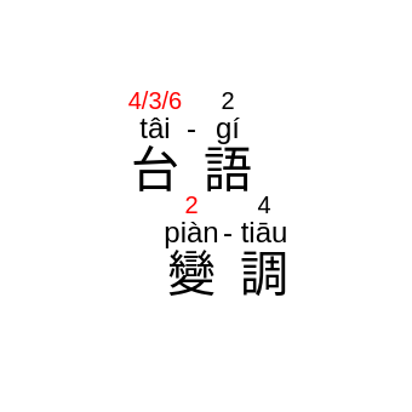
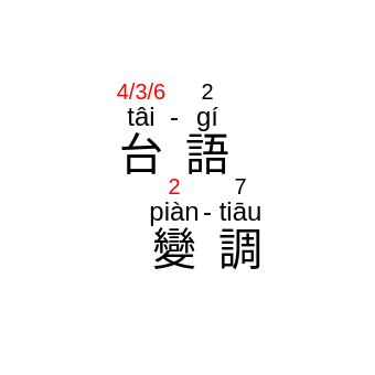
  <mxCell id="0" />
  <mxCell id="1" parent="0" />
  <mxCell id="2" value="" style="rounded=0;whiteSpace=wrap;html=1;fillColor=none;strokeColor=none;" vertex="1" parent="1"><mxGeometry x="20" y="20" width="128" height="128" as="geometry" /></mxCell>
  <mxCell id="3" value="&lt;font data-font-src=&quot;https://fonts.googleapis.com/css?family=Zen+Old+Mincho&quot; face=&quot;Zen Old Mincho&quot;&gt;變&lt;/font&gt;" style="text;html=1;align=center;verticalAlign=middle;whiteSpace=wrap;rounded=0;fontSize=20;" vertex="1" parent="1"><mxGeometry x="64" y="102" width="30" height="20" as="geometry" /></mxCell>
  <mxCell id="4" value="piàn" style="text;html=1;align=center;verticalAlign=middle;whiteSpace=wrap;rounded=0;fontSize=12;" vertex="1" parent="1"><mxGeometry x="64" y="86" width="30" height="20" as="geometry" /></mxCell>
  <mxCell id="5" value="tiāu" style="text;html=1;align=center;verticalAlign=middle;whiteSpace=wrap;rounded=0;fontSize=12;" vertex="1" parent="1"><mxGeometry x="94" y="86" width="30" height="20" as="geometry" /></mxCell>
- <mxCell id="6" value="4" style="text;html=1;align=center;verticalAlign=middle;whiteSpace=wrap;rounded=0;fontSize=10;" vertex="1" parent="1"><mxGeometry x="99" y="79" width="20" height="10" as="geometry" /></mxCell>
+ <mxCell id="6" value="7" style="text;html=1;align=center;verticalAlign=middle;whiteSpace=wrap;rounded=0;fontSize=10;" vertex="1" parent="1"><mxGeometry x="99" y="79" width="20" height="10" as="geometry" /></mxCell>
  <mxCell id="7" value="-" style="text;html=1;align=center;verticalAlign=middle;whiteSpace=wrap;rounded=0;" vertex="1" parent="1"><mxGeometry x="89" y="86" width="10" height="20" as="geometry" /></mxCell>
  <mxCell id="8" value="&lt;font data-font-src=&quot;https://fonts.googleapis.com/css?family=Zen+Old+Mincho&quot; face=&quot;Zen Old Mincho&quot;&gt;調&lt;/font&gt;" style="text;html=1;align=center;verticalAlign=middle;whiteSpace=wrap;rounded=0;fontSize=20;" vertex="1" parent="1"><mxGeometry x="94" y="102" width="30" height="20" as="geometry" /></mxCell>
  <mxCell id="9" value="&lt;font style=&quot;color: rgb(255, 0, 0);&quot;&gt;2&lt;/font&gt;" style="text;html=1;align=center;verticalAlign=middle;whiteSpace=wrap;rounded=0;fontSize=10;" vertex="1" parent="1"><mxGeometry x="69" y="79" width="20" height="10" as="geometry" /></mxCell>
  <mxCell id="10" value="&lt;font data-font-src=&quot;https://fonts.googleapis.com/css?family=Zen+Old+Mincho&quot; face=&quot;Zen Old Mincho&quot;&gt;台&lt;/font&gt;" style="text;html=1;align=center;verticalAlign=middle;whiteSpace=wrap;rounded=0;fontSize=20;" vertex="1" parent="1"><mxGeometry x="49" y="59" width="30" height="20" as="geometry" /></mxCell>
  <mxCell id="11" value="tâi" style="text;html=1;align=center;verticalAlign=middle;whiteSpace=wrap;rounded=0;fontSize=12;" vertex="1" parent="1"><mxGeometry x="49" y="43" width="30" height="20" as="geometry" /></mxCell>
  <mxCell id="12" value="gí" style="text;html=1;align=center;verticalAlign=middle;whiteSpace=wrap;rounded=0;fontSize=12;" vertex="1" parent="1"><mxGeometry x="79" y="43" width="30" height="20" as="geometry" /></mxCell>
  <mxCell id="13" value="2" style="text;html=1;align=center;verticalAlign=middle;whiteSpace=wrap;rounded=0;fontSize=10;" vertex="1" parent="1"><mxGeometry x="84" y="36" width="20" height="10" as="geometry" /></mxCell>
  <mxCell id="14" value="-" style="text;html=1;align=center;verticalAlign=middle;whiteSpace=wrap;rounded=0;" vertex="1" parent="1"><mxGeometry x="74" y="43" width="10" height="20" as="geometry" /></mxCell>
  <mxCell id="15" value="&lt;font data-font-src=&quot;https://fonts.googleapis.com/css?family=Zen+Old+Mincho&quot; face=&quot;Zen Old Mincho&quot;&gt;語&lt;/font&gt;" style="text;html=1;align=center;verticalAlign=middle;whiteSpace=wrap;rounded=0;fontSize=20;" vertex="1" parent="1"><mxGeometry x="79" y="59" width="30" height="20" as="geometry" /></mxCell>
  <mxCell id="16" value="&lt;font style=&quot;color: rgb(255, 0, 0);&quot;&gt;4/3/6&lt;/font&gt;" style="text;html=1;align=center;verticalAlign=middle;whiteSpace=wrap;rounded=0;fontSize=10;" vertex="1" parent="1"><mxGeometry x="54" y="36" width="20" height="10" as="geometry" /></mxCell>
